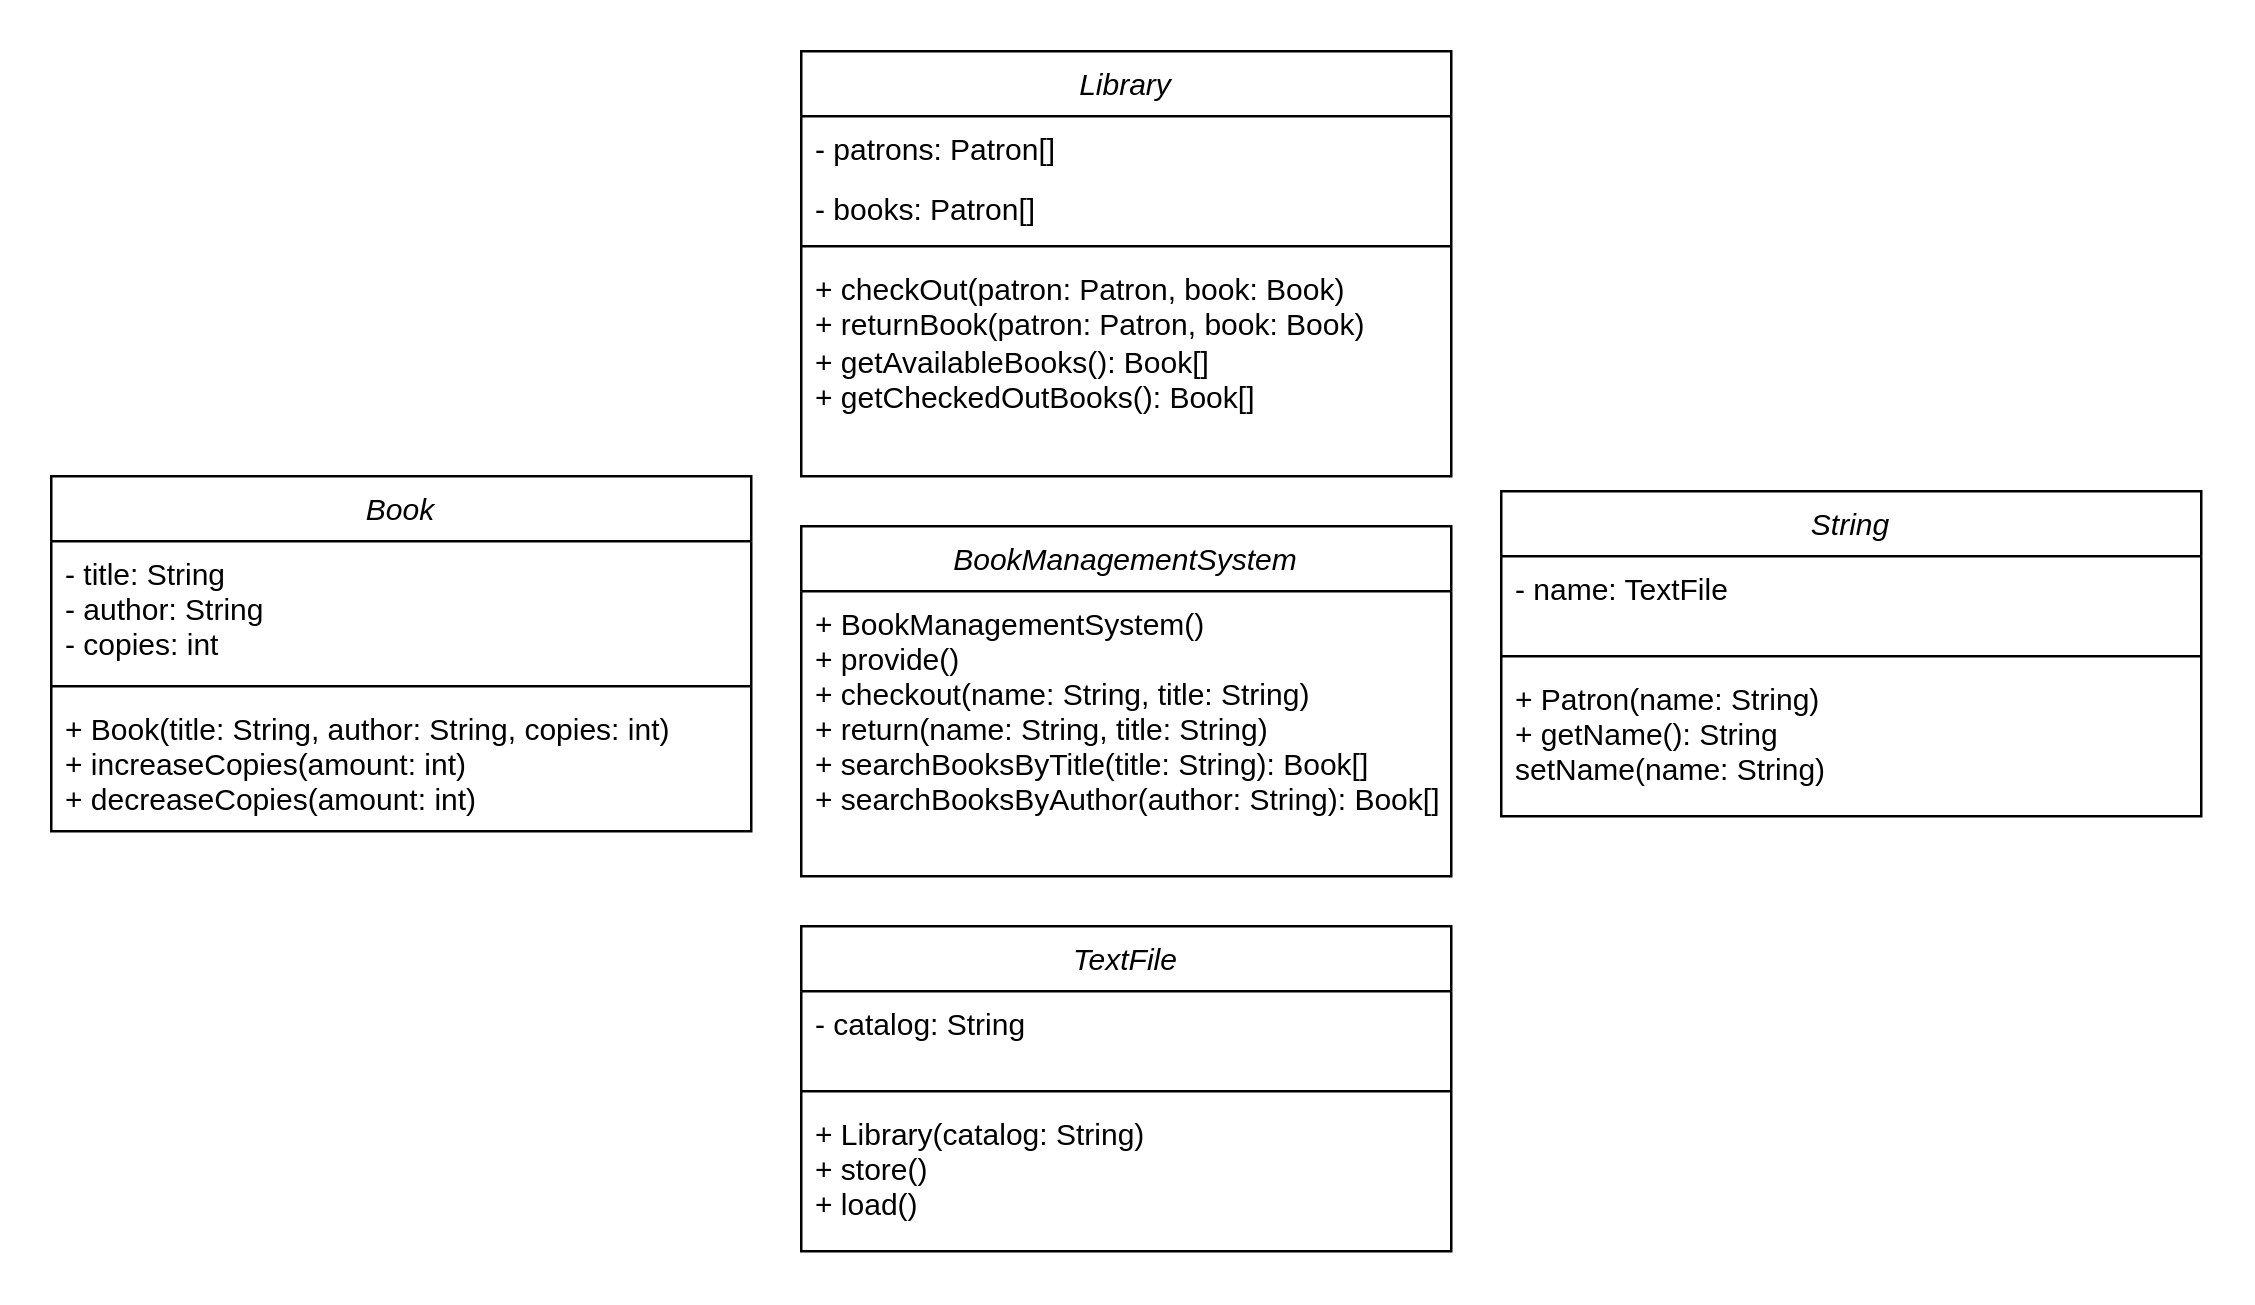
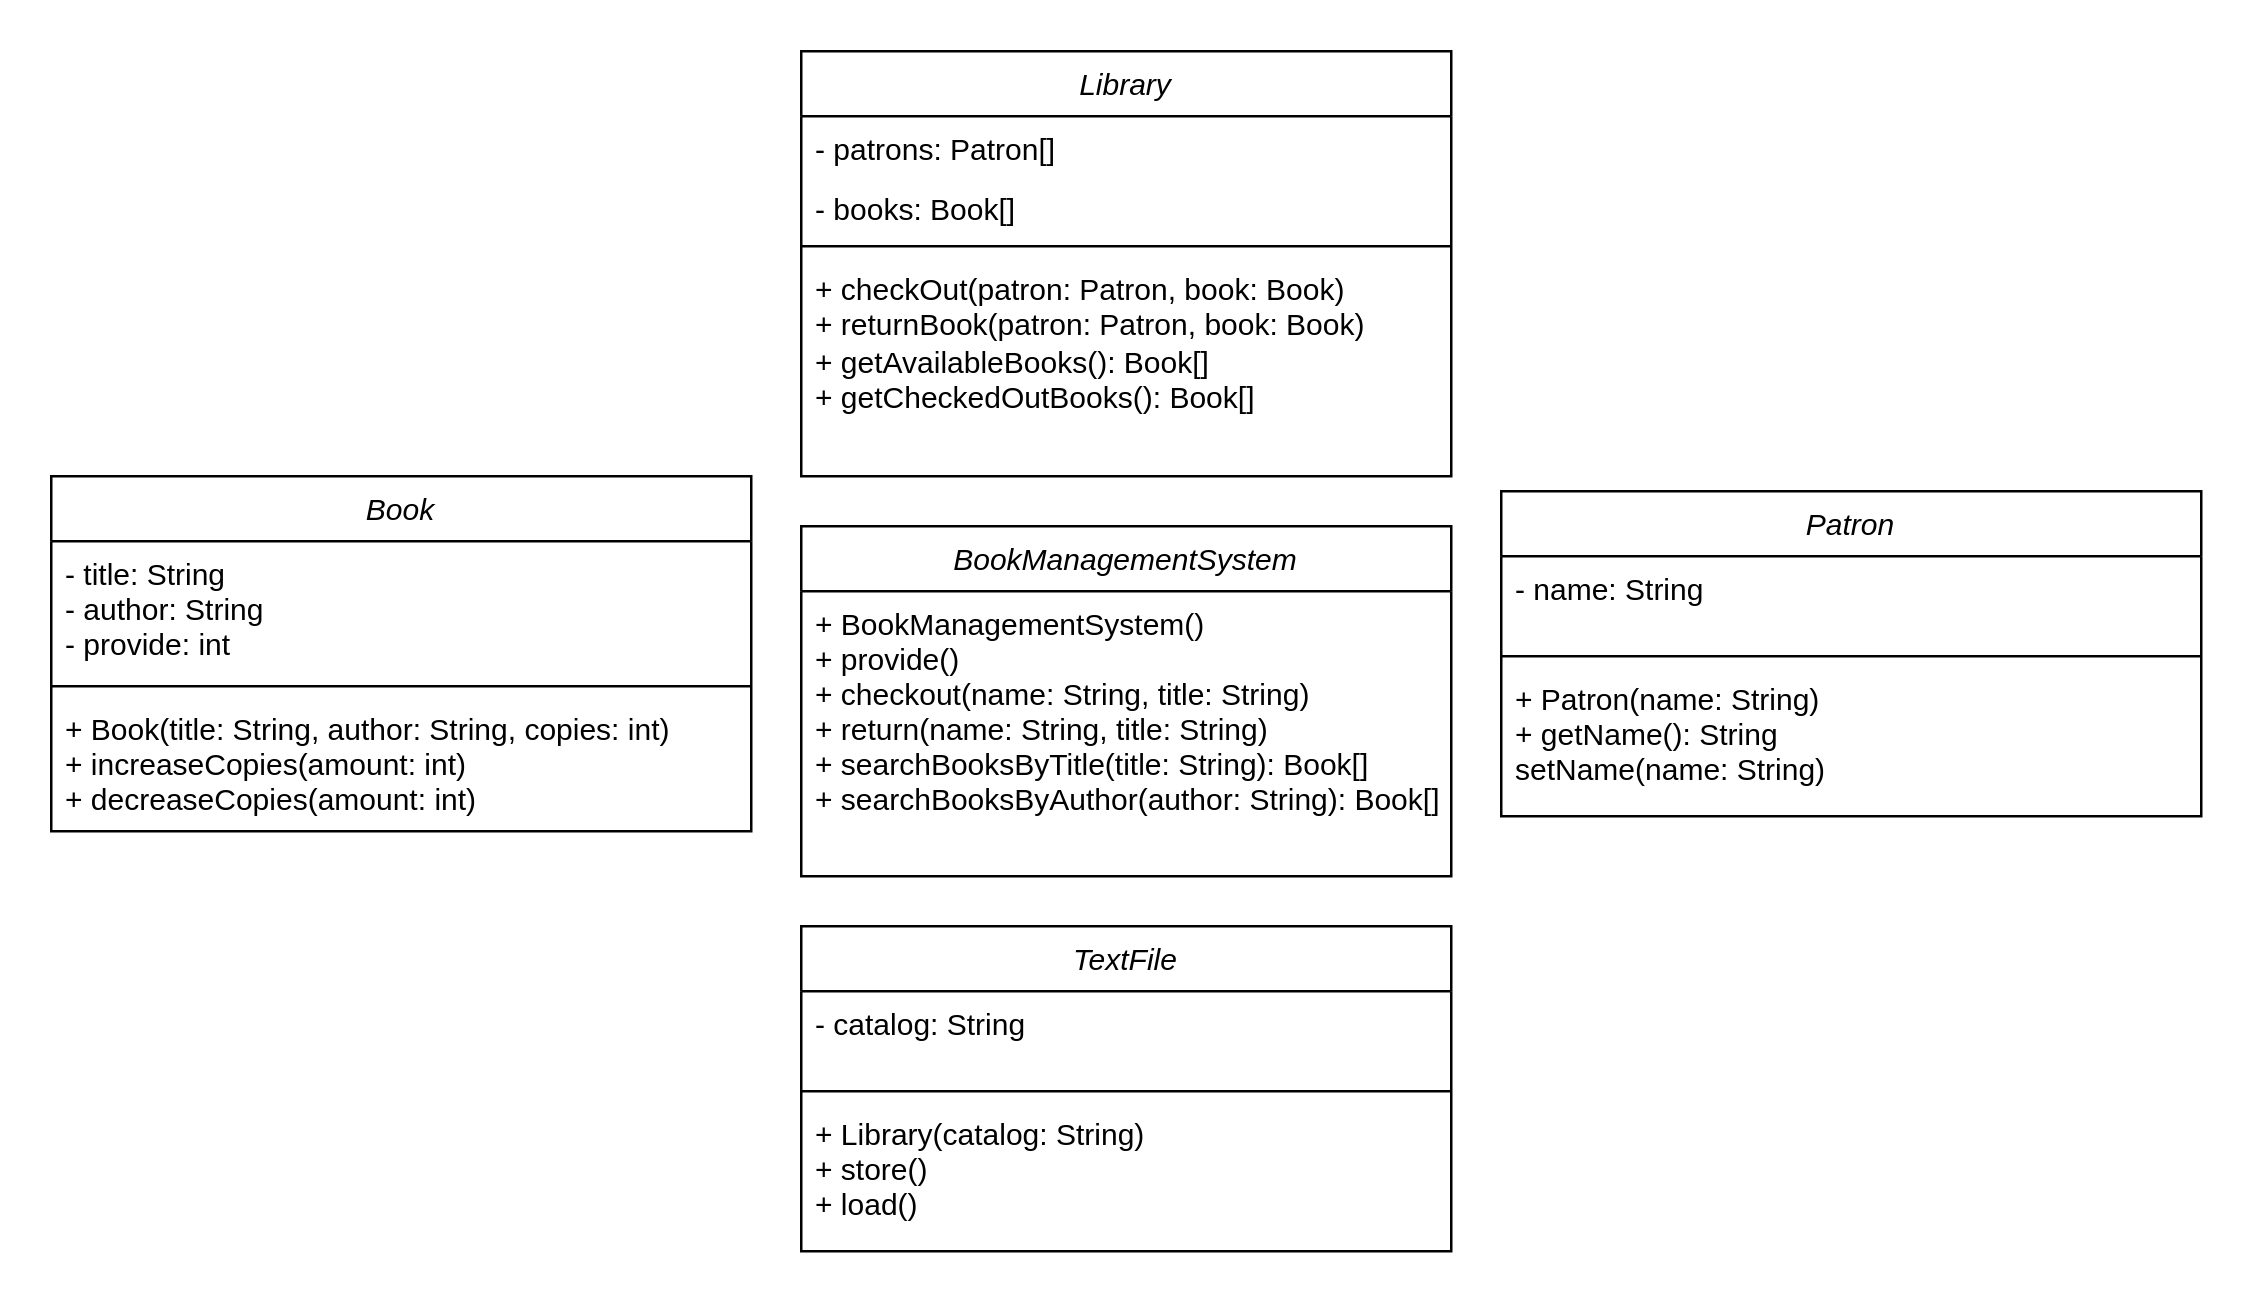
  <mxCell id="0" />
  <mxCell id="1" parent="0" />
  <mxCell id="2" value="BookManagementSystem" style="swimlane;fontStyle=2;align=center;verticalAlign=top;childLayout=stackLayout;horizontal=1;startSize=26;horizontalStack=0;resizeParent=1;resizeLast=0;collapsible=1;marginBottom=0;rounded=0;shadow=0;strokeWidth=1;" parent="1" vertex="1"><mxGeometry x="320" y="210" width="260" height="140" as="geometry"><mxRectangle x="230" y="140" width="160" height="26" as="alternateBounds" /></mxGeometry></mxCell>
  <mxCell id="3" value="+ BookManagementSystem()&#10;+ provide()&#10;+ checkout(name: String, title: String)&#10;+ return(name: String, title: String)&#10;+ searchBooksByTitle(title: String): Book[]&#10;+ searchBooksByAuthor(author: String): Book[]" style="text;align=left;verticalAlign=top;spacingLeft=4;spacingRight=4;overflow=hidden;rotatable=0;points=[[0,0.5],[1,0.5]];portConstraint=eastwest;" vertex="1" parent="2"><mxGeometry y="26" width="260" height="114" as="geometry" /></mxCell>
  <mxCell id="4" value="Library" style="swimlane;fontStyle=2;align=center;verticalAlign=top;childLayout=stackLayout;horizontal=1;startSize=26;horizontalStack=0;resizeParent=1;resizeLast=0;collapsible=1;marginBottom=0;rounded=0;shadow=0;strokeWidth=1;" vertex="1" parent="1"><mxGeometry x="320" y="20" width="260" height="170" as="geometry"><mxRectangle x="270" y="40" width="160" height="26" as="alternateBounds" /></mxGeometry></mxCell>
  <mxCell id="5" value="- patrons: Patron[] &#10;" style="text;align=left;verticalAlign=top;spacingLeft=4;spacingRight=4;overflow=hidden;rotatable=0;points=[[0,0.5],[1,0.5]];portConstraint=eastwest;" vertex="1" parent="4"><mxGeometry y="26" width="260" height="24" as="geometry" /></mxCell>
- <mxCell id="6" value="- books: Patron[]" style="text;align=left;verticalAlign=top;spacingLeft=4;spacingRight=4;overflow=hidden;rotatable=0;points=[[0,0.5],[1,0.5]];portConstraint=eastwest;" vertex="1" parent="4"><mxGeometry y="50" width="260" height="24" as="geometry" /></mxCell>
+ <mxCell id="6" value="- books: Book[]" style="text;align=left;verticalAlign=top;spacingLeft=4;spacingRight=4;overflow=hidden;rotatable=0;points=[[0,0.5],[1,0.5]];portConstraint=eastwest;" vertex="1" parent="4"><mxGeometry y="50" width="260" height="24" as="geometry" /></mxCell>
  <mxCell id="7" value="" style="line;strokeWidth=1;fillColor=none;align=left;verticalAlign=middle;spacingTop=-1;spacingLeft=3;spacingRight=3;rotatable=0;labelPosition=right;points=[];portConstraint=eastwest;strokeColor=inherit;" vertex="1" parent="4"><mxGeometry y="74" width="260" height="8" as="geometry" /></mxCell>
  <mxCell id="8" value="+ checkOut(patron: Patron, book: Book)&lt;br style=&quot;--tw-border-spacing-x: 0; --tw-border-spacing-y: 0; --tw-translate-x: 0; --tw-translate-y: 0; --tw-rotate: 0; --tw-skew-x: 0; --tw-skew-y: 0; --tw-scale-x: 1; --tw-scale-y: 1; --tw-pan-x: ; --tw-pan-y: ; --tw-pinch-zoom: ; --tw-scroll-snap-strictness: proximity; --tw-ordinal: ; --tw-slashed-zero: ; --tw-numeric-figure: ; --tw-numeric-spacing: ; --tw-numeric-fraction: ; --tw-ring-inset: ; --tw-ring-offset-width: 0px; --tw-ring-offset-color: #fff; --tw-ring-color: rgb(59 130 246 / 0.5); --tw-ring-offset-shadow: 0 0 #0000; --tw-ring-shadow: 0 0 #0000; --tw-shadow: 0 0 #0000; --tw-shadow-colored: 0 0 #0000; --tw-blur: ; --tw-brightness: ; --tw-contrast: ; --tw-grayscale: ; --tw-hue-rotate: ; --tw-invert: ; --tw-saturate: ; --tw-sepia: ; --tw-drop-shadow: ; --tw-backdrop-blur: ; --tw-backdrop-brightness: ; --tw-backdrop-contrast: ; --tw-backdrop-grayscale: ; --tw-backdrop-hue-rotate: ; --tw-backdrop-invert: ; --tw-backdrop-opacity: ; --tw-backdrop-saturate: ; --tw-backdrop-sepia: ; padding: 0px; margin: 0px;&quot;&gt;&lt;span style=&quot;&quot;&gt;+&amp;nbsp;returnBook(patron: Patron, book: Book)&lt;/span&gt;&lt;br&gt;+&amp;nbsp;getAvailableBooks&lt;span style=&quot;background-color: initial;&quot;&gt;(): &lt;/span&gt;&lt;span style=&quot;background-color: initial;&quot; class=&quot;hljs-selector-tag&quot;&gt;Book&lt;/span&gt;&lt;span style=&quot;background-color: initial;&quot; class=&quot;hljs-selector-attr&quot;&gt;[]&lt;br&gt;+&amp;nbsp;&lt;/span&gt;getCheckedOutBooks&lt;span style=&quot;background-color: initial;&quot;&gt;(): &lt;/span&gt;&lt;span style=&quot;background-color: initial;&quot; class=&quot;hljs-selector-tag&quot;&gt;Book&lt;/span&gt;&lt;span style=&quot;background-color: initial;&quot; class=&quot;hljs-selector-attr&quot;&gt;[]&lt;/span&gt;" style="text;strokeColor=none;fillColor=none;align=left;verticalAlign=top;spacingLeft=4;spacingRight=4;overflow=hidden;rotatable=0;points=[[0,0.5],[1,0.5]];portConstraint=eastwest;whiteSpace=wrap;html=1;" vertex="1" parent="4"><mxGeometry y="82" width="260" height="82" as="geometry" /></mxCell>
  <mxCell id="9" value="Book" style="swimlane;fontStyle=2;align=center;verticalAlign=top;childLayout=stackLayout;horizontal=1;startSize=26;horizontalStack=0;resizeParent=1;resizeLast=0;collapsible=1;marginBottom=0;rounded=0;shadow=0;strokeWidth=1;" vertex="1" parent="1"><mxGeometry x="20" y="190" width="280" height="142" as="geometry"><mxRectangle x="230" y="140" width="160" height="26" as="alternateBounds" /></mxGeometry></mxCell>
- <mxCell id="10" value="- title: String&#10;- author: String&#10;- copies: int" style="text;align=left;verticalAlign=top;spacingLeft=4;spacingRight=4;overflow=hidden;rotatable=0;points=[[0,0.5],[1,0.5]];portConstraint=eastwest;" vertex="1" parent="9"><mxGeometry y="26" width="280" height="54" as="geometry" /></mxCell>
+ <mxCell id="10" value="- title: String&#10;- author: String&#10;- provide: int" style="text;align=left;verticalAlign=top;spacingLeft=4;spacingRight=4;overflow=hidden;rotatable=0;points=[[0,0.5],[1,0.5]];portConstraint=eastwest;" vertex="1" parent="9"><mxGeometry y="26" width="280" height="54" as="geometry" /></mxCell>
  <mxCell id="11" value="" style="line;strokeWidth=1;fillColor=none;align=left;verticalAlign=middle;spacingTop=-1;spacingLeft=3;spacingRight=3;rotatable=0;labelPosition=right;points=[];portConstraint=eastwest;strokeColor=inherit;" vertex="1" parent="9"><mxGeometry y="80" width="280" height="8" as="geometry" /></mxCell>
  <mxCell id="12" value="+ Book(title: String, author: String, copies: int)&#10;+ increaseCopies(amount: int)&#10;+ decreaseCopies(amount: int)" style="text;align=left;verticalAlign=top;spacingLeft=4;spacingRight=4;overflow=hidden;rotatable=0;points=[[0,0.5],[1,0.5]];portConstraint=eastwest;" vertex="1" parent="9"><mxGeometry y="88" width="280" height="54" as="geometry" /></mxCell>
- <mxCell id="13" value="String" style="swimlane;fontStyle=2;align=center;verticalAlign=top;childLayout=stackLayout;horizontal=1;startSize=26;horizontalStack=0;resizeParent=1;resizeLast=0;collapsible=1;marginBottom=0;rounded=0;shadow=0;strokeWidth=1;" vertex="1" parent="1"><mxGeometry x="600" y="196" width="280" height="130" as="geometry"><mxRectangle x="230" y="140" width="160" height="26" as="alternateBounds" /></mxGeometry></mxCell>
- <mxCell id="14" value="- name: TextFile" style="text;align=left;verticalAlign=top;spacingLeft=4;spacingRight=4;overflow=hidden;rotatable=0;points=[[0,0.5],[1,0.5]];portConstraint=eastwest;" vertex="1" parent="13"><mxGeometry y="26" width="280" height="36" as="geometry" /></mxCell>
+ <mxCell id="13" value="Patron" style="swimlane;fontStyle=2;align=center;verticalAlign=top;childLayout=stackLayout;horizontal=1;startSize=26;horizontalStack=0;resizeParent=1;resizeLast=0;collapsible=1;marginBottom=0;rounded=0;shadow=0;strokeWidth=1;" vertex="1" parent="1"><mxGeometry x="600" y="196" width="280" height="130" as="geometry"><mxRectangle x="230" y="140" width="160" height="26" as="alternateBounds" /></mxGeometry></mxCell>
+ <mxCell id="14" value="- name: String" style="text;align=left;verticalAlign=top;spacingLeft=4;spacingRight=4;overflow=hidden;rotatable=0;points=[[0,0.5],[1,0.5]];portConstraint=eastwest;" vertex="1" parent="13"><mxGeometry y="26" width="280" height="36" as="geometry" /></mxCell>
  <mxCell id="15" value="" style="line;strokeWidth=1;fillColor=none;align=left;verticalAlign=middle;spacingTop=-1;spacingLeft=3;spacingRight=3;rotatable=0;labelPosition=right;points=[];portConstraint=eastwest;strokeColor=inherit;" vertex="1" parent="13"><mxGeometry y="62" width="280" height="8" as="geometry" /></mxCell>
  <mxCell id="16" value="+ Patron(name: String)&#10;+ getName(): String&#10;setName(name: String)" style="text;align=left;verticalAlign=top;spacingLeft=4;spacingRight=4;overflow=hidden;rotatable=0;points=[[0,0.5],[1,0.5]];portConstraint=eastwest;" vertex="1" parent="13"><mxGeometry y="70" width="280" height="54" as="geometry" /></mxCell>
  <mxCell id="17" value="TextFile" style="swimlane;fontStyle=2;align=center;verticalAlign=top;childLayout=stackLayout;horizontal=1;startSize=26;horizontalStack=0;resizeParent=1;resizeLast=0;collapsible=1;marginBottom=0;rounded=0;shadow=0;strokeWidth=1;" vertex="1" parent="1"><mxGeometry x="320" y="370" width="260" height="130" as="geometry"><mxRectangle x="230" y="140" width="160" height="26" as="alternateBounds" /></mxGeometry></mxCell>
  <mxCell id="18" value="- catalog: String" style="text;align=left;verticalAlign=top;spacingLeft=4;spacingRight=4;overflow=hidden;rotatable=0;points=[[0,0.5],[1,0.5]];portConstraint=eastwest;" vertex="1" parent="17"><mxGeometry y="26" width="260" height="36" as="geometry" /></mxCell>
  <mxCell id="19" value="" style="line;strokeWidth=1;fillColor=none;align=left;verticalAlign=middle;spacingTop=-1;spacingLeft=3;spacingRight=3;rotatable=0;labelPosition=right;points=[];portConstraint=eastwest;strokeColor=inherit;" vertex="1" parent="17"><mxGeometry y="62" width="260" height="8" as="geometry" /></mxCell>
  <mxCell id="20" value="+ Library(catalog: String)&#10;+ store() &#10;+ load()" style="text;align=left;verticalAlign=top;spacingLeft=4;spacingRight=4;overflow=hidden;rotatable=0;points=[[0,0.5],[1,0.5]];portConstraint=eastwest;" vertex="1" parent="17"><mxGeometry y="70" width="260" height="54" as="geometry" /></mxCell>
